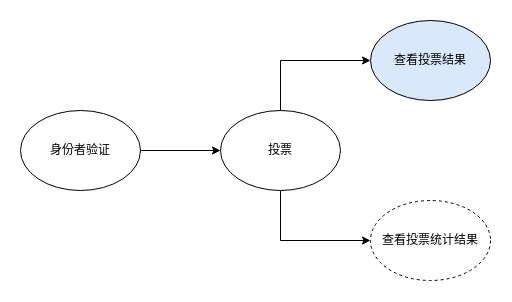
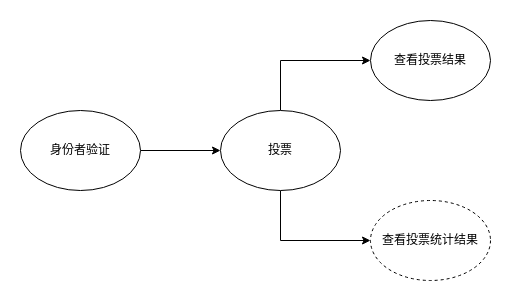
  <mxCell id="0" />
  <mxCell id="1" parent="0" />
  <mxCell id="2" value="" style="edgeStyle=orthogonalEdgeStyle;rounded=0;orthogonalLoop=1;jettySize=auto;html=1;startArrow=none;startFill=0;endArrow=classic;endFill=1;" edge="1" parent="1" source="3" target="6"><mxGeometry relative="1" as="geometry" /></mxCell>
  <mxCell id="3" value="身份者验证" style="ellipse;whiteSpace=wrap;html=1;" vertex="1" parent="1"><mxGeometry x="20" y="110" width="120" height="80" as="geometry" /></mxCell>
  <mxCell id="4" value="" style="edgeStyle=orthogonalEdgeStyle;rounded=0;orthogonalLoop=1;jettySize=auto;html=1;startArrow=none;startFill=0;endArrow=classic;endFill=1;exitX=0.5;exitY=0;exitDx=0;exitDy=0;entryX=0;entryY=0.5;entryDx=0;entryDy=0;" edge="1" parent="1" source="6" target="7"><mxGeometry relative="1" as="geometry" /></mxCell>
  <mxCell id="5" value="" style="edgeStyle=orthogonalEdgeStyle;rounded=0;orthogonalLoop=1;jettySize=auto;html=1;startArrow=none;startFill=0;endArrow=classic;endFill=1;entryX=0;entryY=0.5;entryDx=0;entryDy=0;exitX=0.5;exitY=1;exitDx=0;exitDy=0;" edge="1" parent="1" source="6" target="8"><mxGeometry relative="1" as="geometry" /></mxCell>
  <mxCell id="6" value="投票" style="ellipse;whiteSpace=wrap;html=1;" vertex="1" parent="1"><mxGeometry x="220" y="110" width="120" height="80" as="geometry" /></mxCell>
- <mxCell id="7" value="查看投票结果" style="ellipse;whiteSpace=wrap;html=1;fillColor=#dae8fc;" vertex="1" parent="1"><mxGeometry x="370" y="20" width="120" height="80" as="geometry" /></mxCell>
+ <mxCell id="7" value="查看投票结果" style="ellipse;whiteSpace=wrap;html=1;" vertex="1" parent="1"><mxGeometry x="370" y="20" width="120" height="80" as="geometry" /></mxCell>
  <mxCell id="8" value="查看投票统计结果" style="ellipse;whiteSpace=wrap;html=1;dashed=1;" vertex="1" parent="1"><mxGeometry x="370" y="200" width="120" height="80" as="geometry" /></mxCell>
